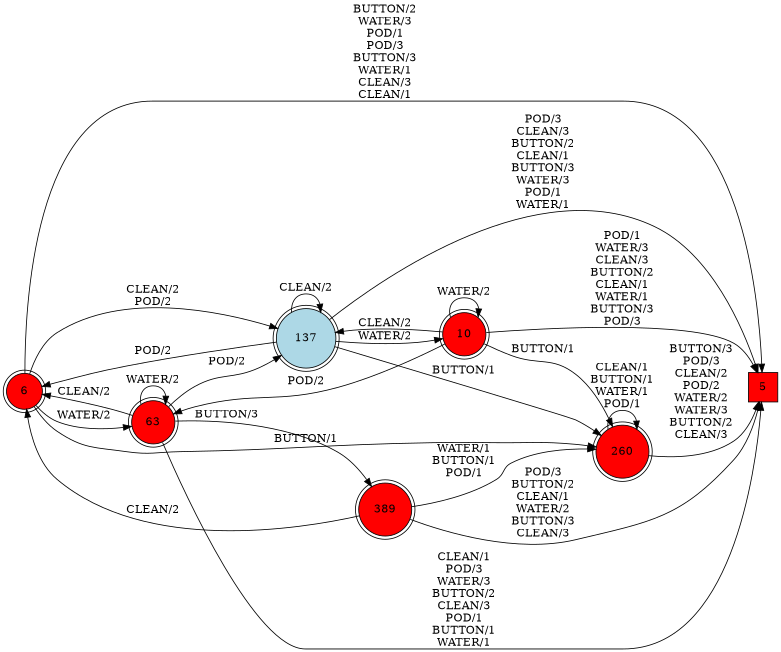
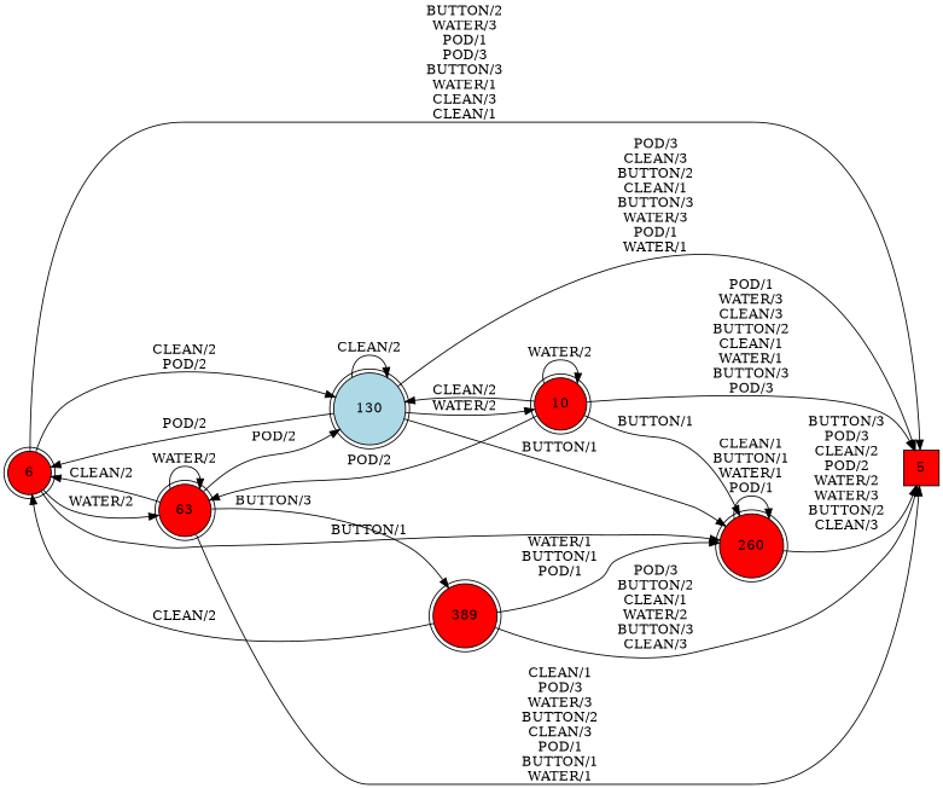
  digraph {
    rankdir=LR
    node [fillcolor=red shape=doublecircle style=filled]
    5 [shape=square]
    6
    63
-   130 [fillcolor=lightblue isInitial=True label=137]
+   130 [fillcolor=lightblue isInitial=True]
    260
    10
    389
    6 -> 5 [label="BUTTON/2\nWATER/3\nPOD/1\nPOD/3\nBUTTON/3\nWATER/1\nCLEAN/3\nCLEAN/1"]
    6 -> 63 [label="WATER/2"]
    6 -> 130 [label="CLEAN/2\nPOD/2"]
    6 -> 260 [label="BUTTON/1"]
    63 -> 5 [label="CLEAN/1\nPOD/3\nWATER/3\nBUTTON/2\nCLEAN/3\nPOD/1\nBUTTON/1\nWATER/1"]
    63 -> 6 [label="CLEAN/2"]
    63 -> 63 [label="WATER/2"]
    63 -> 130 [label="POD/2"]
    63 -> 389 [label="BUTTON/3"]
    130 -> 5 [label="POD/3\nCLEAN/3\nBUTTON/2\nCLEAN/1\nBUTTON/3\nWATER/3\nPOD/1\nWATER/1"]
    130 -> 6 [label="POD/2"]
    130 -> 130 [label="CLEAN/2"]
    130 -> 260 [label="BUTTON/1"]
    130 -> 10 [label="WATER/2"]
    260 -> 5 [label="BUTTON/3\nPOD/3\nCLEAN/2\nPOD/2\nWATER/2\nWATER/3\nBUTTON/2\nCLEAN/3"]
    260 -> 260 [label="CLEAN/1\nBUTTON/1\nWATER/1\nPOD/1"]
    10 -> 5 [label="POD/1\nWATER/3\nCLEAN/3\nBUTTON/2\nCLEAN/1\nWATER/1\nBUTTON/3\nPOD/3"]
    10 -> 63 [label="POD/2"]
    10 -> 130 [label="CLEAN/2"]
    10 -> 260 [label="BUTTON/1"]
    10 -> 10 [label="WATER/2"]
    389 -> 5 [label="POD/3\nBUTTON/2\nCLEAN/1\nWATER/2\nBUTTON/3\nCLEAN/3"]
    389 -> 6 [label="CLEAN/2"]
    389 -> 260 [label="WATER/1\nBUTTON/1\nPOD/1"]
  }
